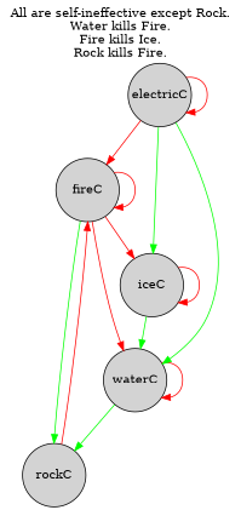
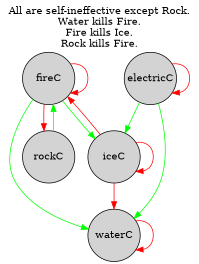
  digraph {
    label="All are self-ineffective except Rock.\nWater kills Fire.\nFire kills Ice.\nRock kills Fire."
    labeljust=l
    labelloc=top
    node [fixedsize=true shape=circle style=filled]
    edge [color=red]
    fireC [height=1 width=1]
    waterC [height=1 width=1]
    iceC [height=1 width=1]
    rockC [height=1 width=1]
    electricC [height=1 width=1]
    fireC -> fireC
-   fireC -> waterC
-   fireC -> iceC
-   fireC -> rockC [color=green]
+   fireC -> waterC [color=green]
+   fireC -> iceC [color=green]
+   fireC -> rockC
    waterC -> waterC
-   waterC -> rockC [color=green]
-   electricC -> fireC
-   iceC -> waterC [color=green]
+   iceC -> fireC
+   iceC -> waterC
    iceC -> iceC
-   rockC -> fireC
+   rockC -> fireC [color=green]
    electricC -> waterC [color=green]
    electricC -> iceC [color=green]
    electricC -> electricC
  }
